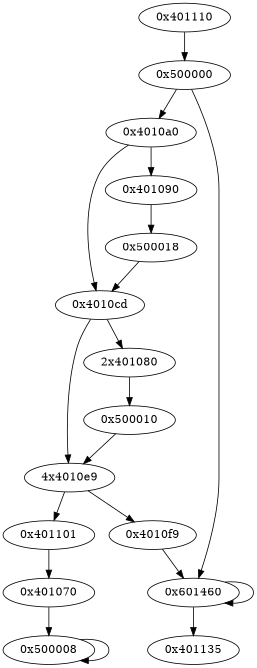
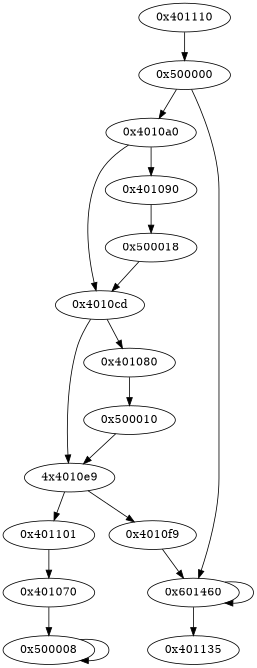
  digraph {
    n1 [label="0x401110"]
    n2 [label="0x500000"]
    n3 [label="0x4010a0"]
    n4 [label="0x601460"]
    n5 [label="0x401090"]
    n6 [label="0x4010cd"]
    n7 [label="0x401135"]
    n8 [label="0x500018"]
-   n9 [label="2x401080"]
+   n9 [label="0x401080"]
    n10 [label="4x4010e9"]
    n11 [label="0x500010"]
    n12 [label="0x4010f9"]
    n13 [label="0x401101"]
    n14 [label="0x401070"]
    n15 [label="0x500008"]
    n1 -> n2
    n2 -> n3
    n2 -> n4
    n3 -> n5
    n3 -> n6
    n4 -> n4
    n4 -> n7
    n5 -> n8
    n6 -> n9
    n6 -> n10
    n8 -> n6
    n9 -> n11
    n10 -> n12
    n10 -> n13
    n11 -> n10
    n12 -> n4
    n13 -> n14
    n14 -> n15
    n15 -> n15
  }
